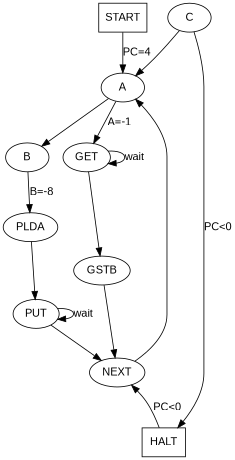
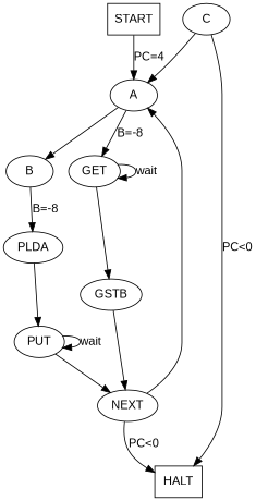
  digraph {
    fontname="Liberation Sans"
    node [fontname="Liberation Sans"]
    edge [fontname="Liberation Sans"]
    START [shape=start]
    A
    B
    GET
    PLDA
    GSTB
    PUT
    NEXT
    HALT [shape=end]
    C
    START -> A [label="PC=4"]
    A -> B
-   A -> GET [label="A=-1"]
+   A -> GET [label="B=-8"]
    B -> PLDA [label="B=-8"]
    GET -> GET [label=wait]
    GET -> GSTB
    PLDA -> PUT
    GSTB -> NEXT
    PUT -> PUT [label=wait]
    PUT -> NEXT [headport=NEXT]
    NEXT -> A [tailport=NEXT]
-   HALT -> NEXT [label="PC<0"]
+   NEXT -> HALT [label="PC<0"]
    C -> A
    C -> HALT [label="PC<0"]
  }
